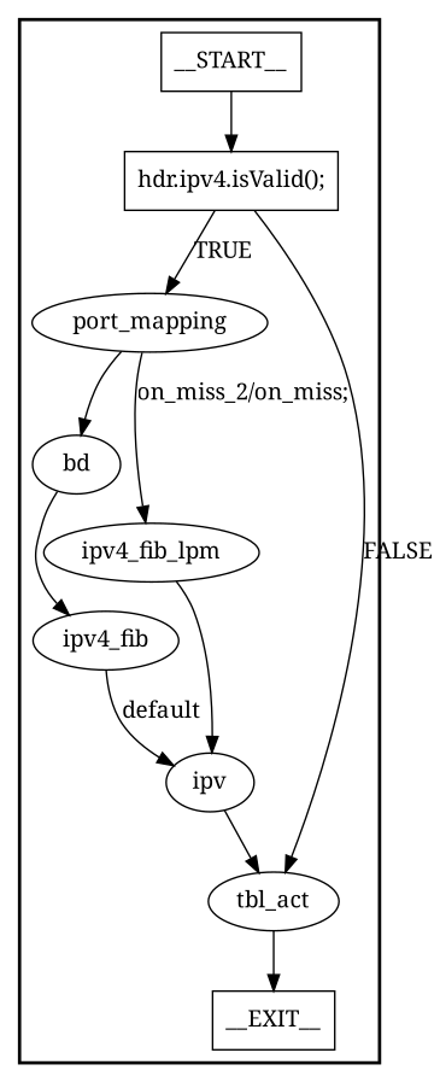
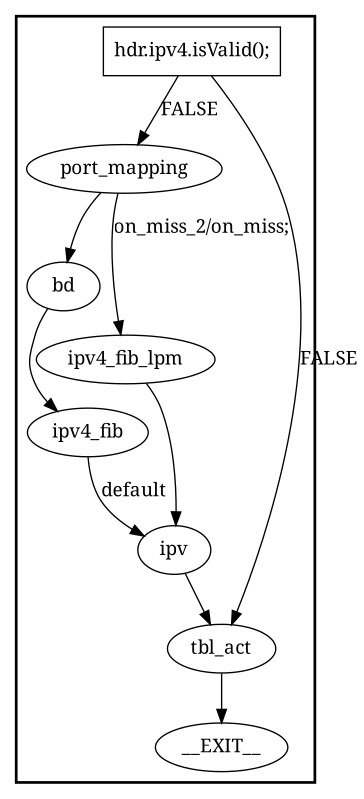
  digraph {
    fontname="Noto Serif"
    node [fontname="Noto Serif" shape=ellipse style=solid]
    edge [fontname="Noto Serif"]
-   n1 [label=__START__ shape=rectangle]
    n2 [label="hdr.ipv4.isValid();" shape=rectangle]
-   n3 [label=__EXIT__ shape=rectangle]
+   n3 [label=__EXIT__]
    n4 [label=port_mapping]
    n5 [label=tbl_act]
    n6 [label=bd]
    n7 [label=ipv4_fib]
    n8 [label=ipv4_fib_lpm]
    n9 [label=ipv]
    subgraph cluster_1 {
      labeljust=r
      style=bold
-     n1
      n2
      n3
      n4
      n5
      n6
      n7
      n8
      n9
    }
-   n1 -> n2
-   n2 -> n4 [label=TRUE]
+   n2 -> n4 [label=FALSE]
    n2 -> n5 [label=FALSE]
    n4 -> n6
    n4 -> n8 [label="on_miss_2/on_miss;"]
    n5 -> n3
    n6 -> n7
    n7 -> n9 [label=default]
    n8 -> n9
    n9 -> n5
  }
